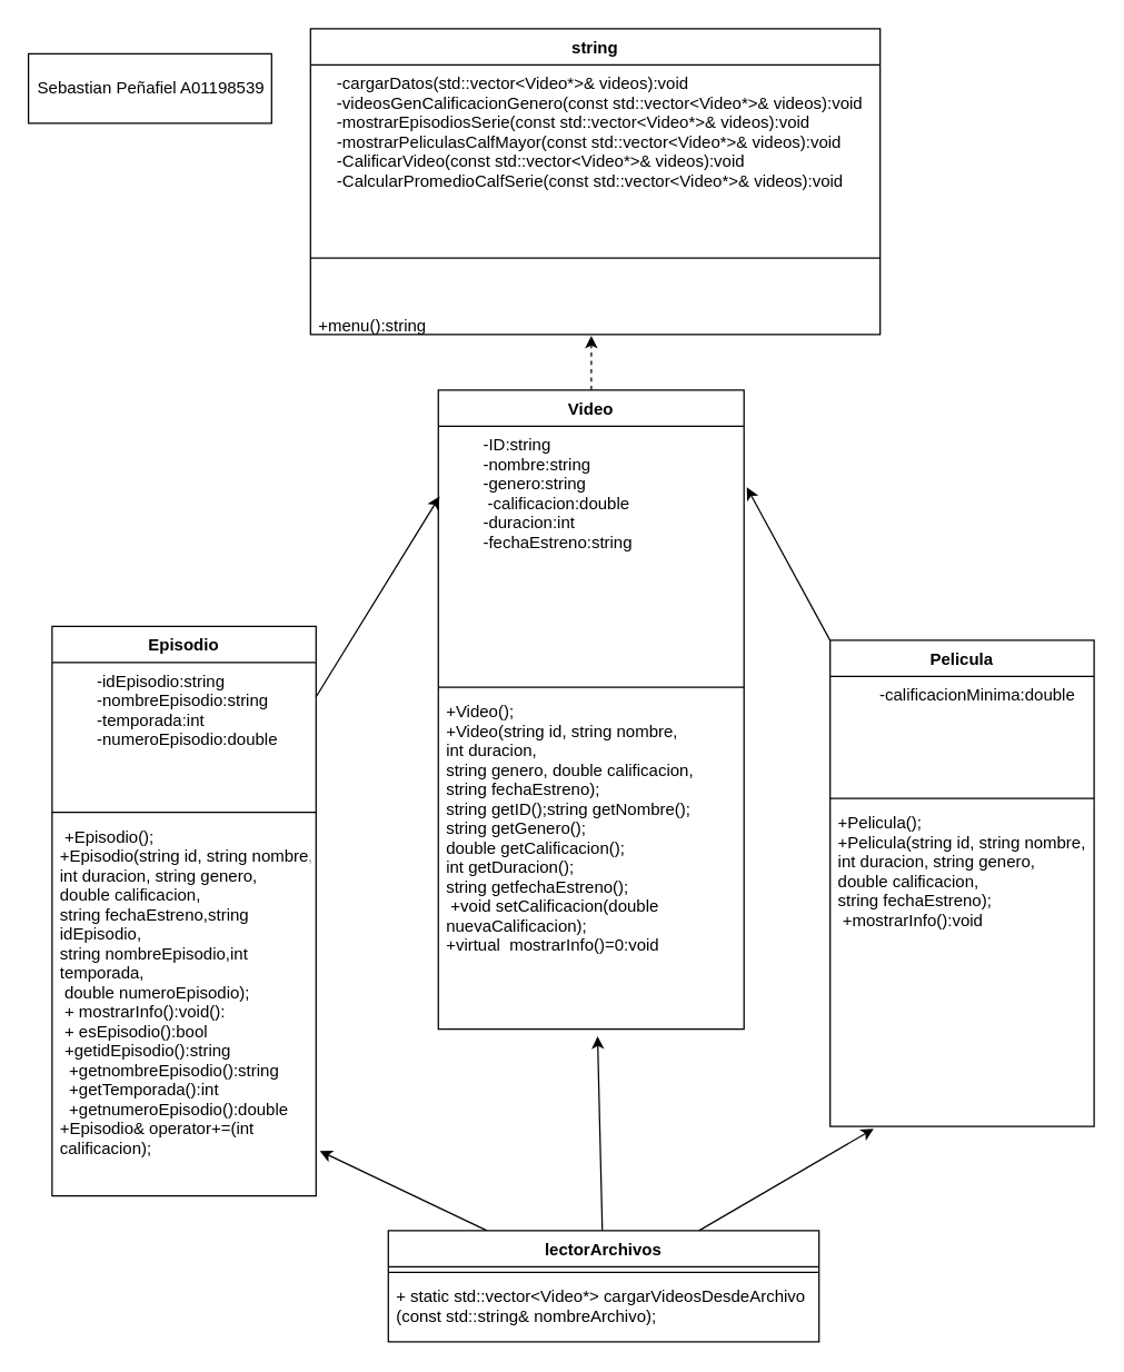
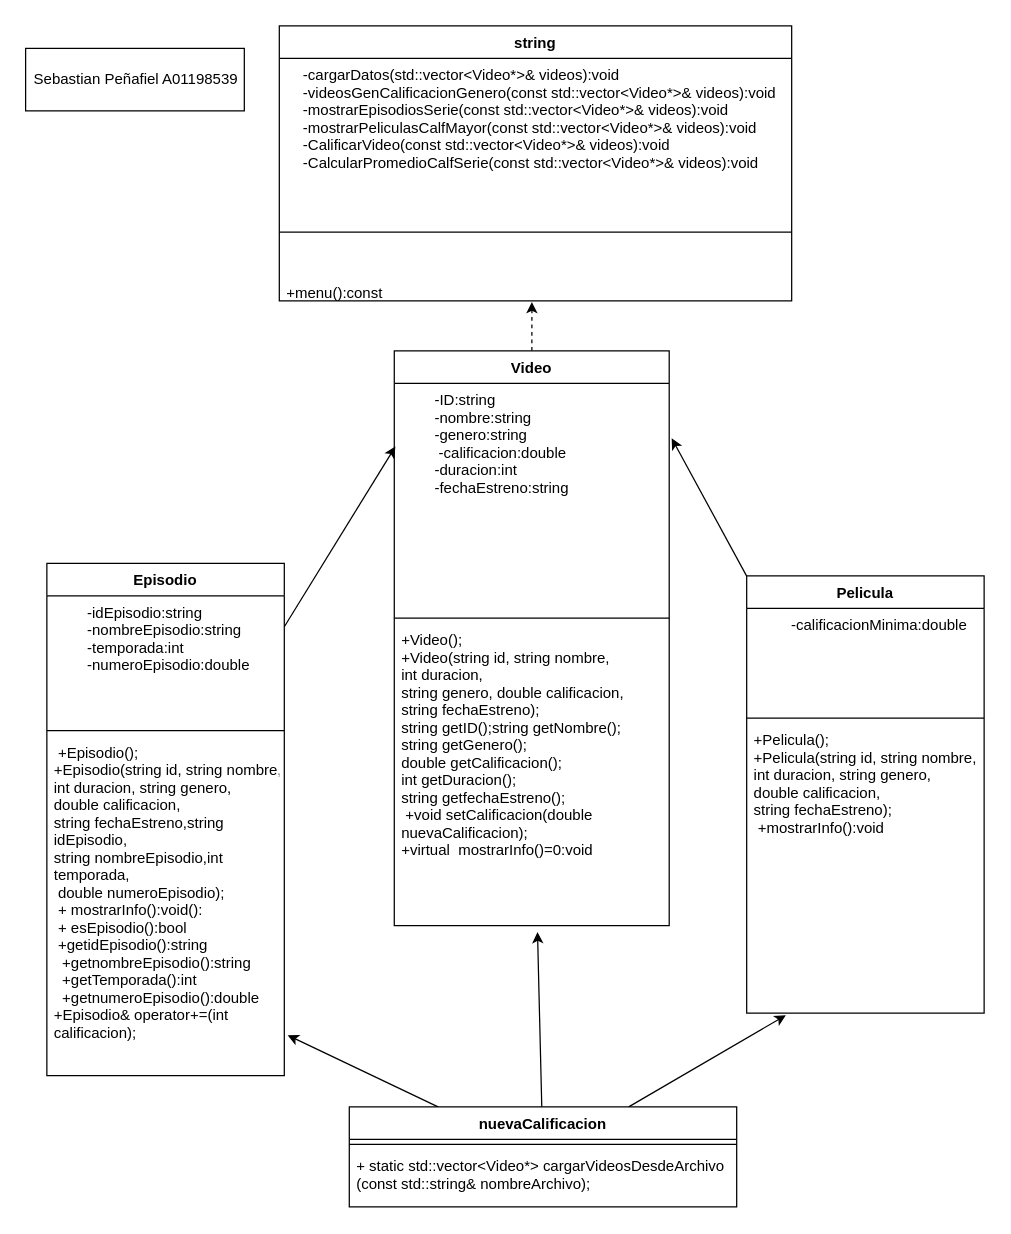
  <mxCell id="0" />
  <mxCell id="1" parent="0" />
  <mxCell id="2" style="edgeStyle=none;html=1;entryX=0.493;entryY=1.05;entryDx=0;entryDy=0;entryPerimeter=0;dashed=1;" edge="1" parent="1" source="3" target="21"><mxGeometry relative="1" as="geometry" /></mxCell>
  <mxCell id="3" value="Video" style="swimlane;fontStyle=1;align=center;verticalAlign=top;childLayout=stackLayout;horizontal=1;startSize=26;horizontalStack=0;resizeParent=1;resizeParentMax=0;resizeLast=0;collapsible=1;marginBottom=0;" vertex="1" parent="1"><mxGeometry x="315" y="280" width="220" height="460" as="geometry" /></mxCell>
  <mxCell id="4" value="        -ID:string&#10;        -nombre:string&#10;        -genero:string&#10;         -calificacion:double&#10;        -duracion:int&#10;        -fechaEstreno:string" style="text;strokeColor=none;fillColor=none;align=left;verticalAlign=top;spacingLeft=4;spacingRight=4;overflow=hidden;rotatable=0;points=[[0,0.5],[1,0.5]];portConstraint=eastwest;" vertex="1" parent="3"><mxGeometry y="26" width="220" height="184" as="geometry" /></mxCell>
  <mxCell id="5" value="" style="line;strokeWidth=1;fillColor=none;align=left;verticalAlign=middle;spacingTop=-1;spacingLeft=3;spacingRight=3;rotatable=0;labelPosition=right;points=[];portConstraint=eastwest;strokeColor=inherit;" vertex="1" parent="3"><mxGeometry y="210" width="220" height="8" as="geometry" /></mxCell>
  <mxCell id="6" value="+Video();&#10;+Video(string id, string nombre,&#10;int duracion, &#10;string genero, double calificacion,&#10;string fechaEstreno);&#10;string getID();string getNombre();&#10;string getGenero();&#10;double getCalificacion();&#10;int getDuracion();&#10;string getfechaEstreno();&#10; +void setCalificacion(double &#10;nuevaCalificacion);&#10;+virtual  mostrarInfo()=0:void" style="text;strokeColor=none;fillColor=none;align=left;verticalAlign=top;spacingLeft=4;spacingRight=4;overflow=hidden;rotatable=0;points=[[0,0.5],[1,0.5]];portConstraint=eastwest;" vertex="1" parent="3"><mxGeometry y="218" width="220" height="242" as="geometry" /></mxCell>
  <mxCell id="7" style="edgeStyle=none;html=1;entryX=0.004;entryY=0.275;entryDx=0;entryDy=0;entryPerimeter=0;" edge="1" parent="1" source="8" target="4"><mxGeometry relative="1" as="geometry" /></mxCell>
  <mxCell id="8" value="Episodio" style="swimlane;fontStyle=1;align=center;verticalAlign=top;childLayout=stackLayout;horizontal=1;startSize=26;horizontalStack=0;resizeParent=1;resizeParentMax=0;resizeLast=0;collapsible=1;marginBottom=0;" vertex="1" parent="1"><mxGeometry x="37" y="450" width="190" height="410" as="geometry" /></mxCell>
  <mxCell id="9" value="        -idEpisodio:string&#10;        -nombreEpisodio:string&#10;        -temporada:int&#10;        -numeroEpisodio:double&#10;" style="text;strokeColor=none;fillColor=none;align=left;verticalAlign=top;spacingLeft=4;spacingRight=4;overflow=hidden;rotatable=0;points=[[0,0.5],[1,0.5]];portConstraint=eastwest;" vertex="1" parent="8"><mxGeometry y="26" width="190" height="104" as="geometry" /></mxCell>
  <mxCell id="10" value="" style="line;strokeWidth=1;fillColor=none;align=left;verticalAlign=middle;spacingTop=-1;spacingLeft=3;spacingRight=3;rotatable=0;labelPosition=right;points=[];portConstraint=eastwest;strokeColor=inherit;" vertex="1" parent="8"><mxGeometry y="130" width="190" height="8" as="geometry" /></mxCell>
  <mxCell id="11" value=" +Episodio();&#10;+Episodio(string id, string nombre,&#10;int duracion, string genero, &#10;double calificacion,&#10;string fechaEstreno,string &#10;idEpisodio,&#10;string nombreEpisodio,int &#10;temporada,&#10; double numeroEpisodio);&#10; + mostrarInfo():void():&#10; + esEpisodio():bool&#10; +getidEpisodio():string&#10;  +getnombreEpisodio():string&#10;  +getTemporada():int&#10;  +getnumeroEpisodio():double&#10;+Episodio&amp; operator+=(int &#10;calificacion);" style="text;strokeColor=none;fillColor=none;align=left;verticalAlign=top;spacingLeft=4;spacingRight=4;overflow=hidden;rotatable=0;points=[[0,0.5],[1,0.5]];portConstraint=eastwest;" vertex="1" parent="8"><mxGeometry y="138" width="190" height="272" as="geometry" /></mxCell>
  <mxCell id="12" style="edgeStyle=none;html=1;entryX=1.009;entryY=0.239;entryDx=0;entryDy=0;entryPerimeter=0;" edge="1" parent="1" source="13" target="4"><mxGeometry relative="1" as="geometry" /></mxCell>
  <mxCell id="13" value="Pelicula" style="swimlane;fontStyle=1;align=center;verticalAlign=top;childLayout=stackLayout;horizontal=1;startSize=26;horizontalStack=0;resizeParent=1;resizeParentMax=0;resizeLast=0;collapsible=1;marginBottom=0;" vertex="1" parent="1"><mxGeometry x="597" y="460" width="190" height="350" as="geometry" /></mxCell>
  <mxCell id="14" value="         -calificacionMinima:double&#10;" style="text;strokeColor=none;fillColor=none;align=left;verticalAlign=top;spacingLeft=4;spacingRight=4;overflow=hidden;rotatable=0;points=[[0,0.5],[1,0.5]];portConstraint=eastwest;" vertex="1" parent="13"><mxGeometry y="26" width="190" height="84" as="geometry" /></mxCell>
  <mxCell id="15" value="" style="line;strokeWidth=1;fillColor=none;align=left;verticalAlign=middle;spacingTop=-1;spacingLeft=3;spacingRight=3;rotatable=0;labelPosition=right;points=[];portConstraint=eastwest;strokeColor=inherit;" vertex="1" parent="13"><mxGeometry y="110" width="190" height="8" as="geometry" /></mxCell>
  <mxCell id="16" value="+Pelicula();&#10;+Pelicula(string id, string nombre,&#10;int duracion, string genero, &#10;double calificacion,&#10;string fechaEstreno);&#10; +mostrarInfo():void" style="text;strokeColor=none;fillColor=none;align=left;verticalAlign=top;spacingLeft=4;spacingRight=4;overflow=hidden;rotatable=0;points=[[0,0.5],[1,0.5]];portConstraint=eastwest;" vertex="1" parent="13"><mxGeometry y="118" width="190" height="232" as="geometry" /></mxCell>
  <mxCell id="17" value="Sebastian Peñafiel A01198539" style="html=1;" vertex="1" parent="1"><mxGeometry x="20" y="38" width="175" height="50" as="geometry" /></mxCell>
  <mxCell id="18" value="string" style="swimlane;fontStyle=1;align=center;verticalAlign=top;childLayout=stackLayout;horizontal=1;startSize=26;horizontalStack=0;resizeParent=1;resizeParentMax=0;resizeLast=0;collapsible=1;marginBottom=0;" vertex="1" parent="1"><mxGeometry x="223" y="20" width="410" height="220" as="geometry" /></mxCell>
  <mxCell id="19" value="    -cargarDatos(std::vector&lt;Video*&gt;&amp; videos):void&#10;    -videosGenCalificacionGenero(const std::vector&lt;Video*&gt;&amp; videos):void&#10;    -mostrarEpisodiosSerie(const std::vector&lt;Video*&gt;&amp; videos):void&#10;    -mostrarPeliculasCalfMayor(const std::vector&lt;Video*&gt;&amp; videos):void&#10;    -CalificarVideo(const std::vector&lt;Video*&gt;&amp; videos):void&#10;    -CalcularPromedioCalfSerie(const std::vector&lt;Video*&gt;&amp; videos):void" style="text;strokeColor=none;fillColor=none;align=left;verticalAlign=top;spacingLeft=4;spacingRight=4;overflow=hidden;rotatable=0;points=[[0,0.5],[1,0.5]];portConstraint=eastwest;" vertex="1" parent="18"><mxGeometry y="26" width="410" height="104" as="geometry" /></mxCell>
  <mxCell id="20" value="" style="line;strokeWidth=1;fillColor=none;align=left;verticalAlign=middle;spacingTop=-1;spacingLeft=3;spacingRight=3;rotatable=0;labelPosition=right;points=[];portConstraint=eastwest;strokeColor=inherit;" vertex="1" parent="18"><mxGeometry y="130" width="410" height="70" as="geometry" /></mxCell>
- <mxCell id="21" value="+menu():string&#10;" style="text;strokeColor=none;fillColor=none;align=left;verticalAlign=top;spacingLeft=4;spacingRight=4;overflow=hidden;rotatable=0;points=[[0,0.5],[1,0.5]];portConstraint=eastwest;" vertex="1" parent="18"><mxGeometry y="200" width="410" height="20" as="geometry" /></mxCell>
+ <mxCell id="21" value="+menu():const&#10;" style="text;strokeColor=none;fillColor=none;align=left;verticalAlign=top;spacingLeft=4;spacingRight=4;overflow=hidden;rotatable=0;points=[[0,0.5],[1,0.5]];portConstraint=eastwest;" vertex="1" parent="18"><mxGeometry y="200" width="410" height="20" as="geometry" /></mxCell>
  <mxCell id="22" style="edgeStyle=none;html=1;entryX=1.014;entryY=0.881;entryDx=0;entryDy=0;entryPerimeter=0;" edge="1" parent="1" source="25" target="11"><mxGeometry relative="1" as="geometry" /></mxCell>
  <mxCell id="23" style="edgeStyle=none;html=1;entryX=0.521;entryY=1.021;entryDx=0;entryDy=0;entryPerimeter=0;" edge="1" parent="1" source="25" target="6"><mxGeometry relative="1" as="geometry" /></mxCell>
  <mxCell id="24" style="edgeStyle=none;html=1;entryX=0.165;entryY=1.007;entryDx=0;entryDy=0;entryPerimeter=0;" edge="1" parent="1" source="25" target="16"><mxGeometry relative="1" as="geometry" /></mxCell>
- <mxCell id="25" value="lectorArchivos" style="swimlane;fontStyle=1;align=center;verticalAlign=top;childLayout=stackLayout;horizontal=1;startSize=26;horizontalStack=0;resizeParent=1;resizeParentMax=0;resizeLast=0;collapsible=1;marginBottom=0;" vertex="1" parent="1"><mxGeometry x="279" y="885" width="310" height="80" as="geometry" /></mxCell>
+ <mxCell id="25" value="nuevaCalificacion" style="swimlane;fontStyle=1;align=center;verticalAlign=top;childLayout=stackLayout;horizontal=1;startSize=26;horizontalStack=0;resizeParent=1;resizeParentMax=0;resizeLast=0;collapsible=1;marginBottom=0;" vertex="1" parent="1"><mxGeometry x="279" y="885" width="310" height="80" as="geometry" /></mxCell>
  <mxCell id="26" value="" style="line;strokeWidth=1;fillColor=none;align=left;verticalAlign=middle;spacingTop=-1;spacingLeft=3;spacingRight=3;rotatable=0;labelPosition=right;points=[];portConstraint=eastwest;strokeColor=inherit;" vertex="1" parent="25"><mxGeometry y="26" width="310" height="8" as="geometry" /></mxCell>
  <mxCell id="27" value="+ static std::vector&lt;Video*&gt; cargarVideosDesdeArchivo&#10;(const std::string&amp; nombreArchivo);" style="text;strokeColor=none;fillColor=none;align=left;verticalAlign=top;spacingLeft=4;spacingRight=4;overflow=hidden;rotatable=0;points=[[0,0.5],[1,0.5]];portConstraint=eastwest;" vertex="1" parent="25"><mxGeometry y="34" width="310" height="46" as="geometry" /></mxCell>
